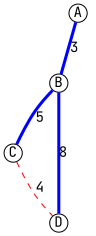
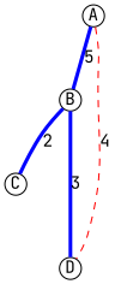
  graph {
    fontname="JetBrains Mono"
    node [fixedsize=true fontname="JetBrains Mono"]
    edge [color=blue penwidth=3 fontname="JetBrains Mono"]
    A [height=0.25 width=0.25]
    B [height=0.25 width=0.25]
    C [height=0.25 width=0.25]
    D [height=0.25 width=0.25]
-   A -- B [label=3]
-   B -- C [label=5]
-   B -- D [label=8]
-   C -- D [color=red label=4 style=dashed penwidth=""]
+   A -- B [label=5]
+   B -- C [label=2]
+   B -- D [label=3]
+   A -- D [color=red label=4 style=dashed penwidth=""]
  }
